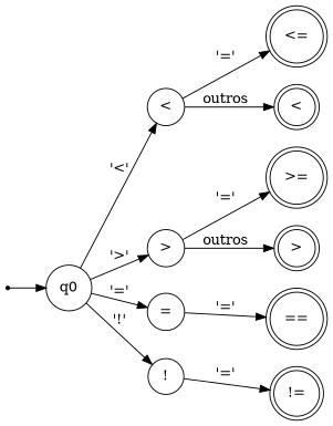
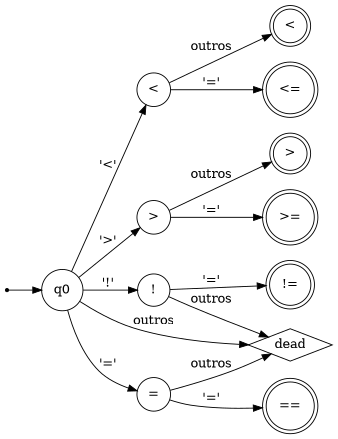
  digraph {
    rankdir=LR
    node [shape=doublecircle]
    start [shape=point]
    n2 [label=q0 shape=circle]
    n3 [label="<" shape=circle]
    n4 [label=">" shape=circle]
    n5 [label="=" shape=circle]
    n6 [label="!" shape=circle]
+   n7 [label=dead shape=diamond]
    n8 [label="<="]
    n9 [label="<"]
    n10 [label=">="]
    n11 [label=">"]
    n12 [label="=="]
    n13 [label="!="]
    start -> n2
    n2 -> n3 [label="'<'"]
    n2 -> n4 [label="'>'"]
    n2 -> n5 [label="'='"]
    n2 -> n6 [label="'!'"]
+   n2 -> n7 [label=outros]
    n3 -> n8 [label="'='"]
    n3 -> n9 [label=outros]
    n4 -> n10 [label="'='"]
    n4 -> n11 [label=outros]
+   n5 -> n7 [label=outros]
    n5 -> n12 [label="'='"]
+   n6 -> n7 [label=outros]
    n6 -> n13 [label="'='"]
  }
